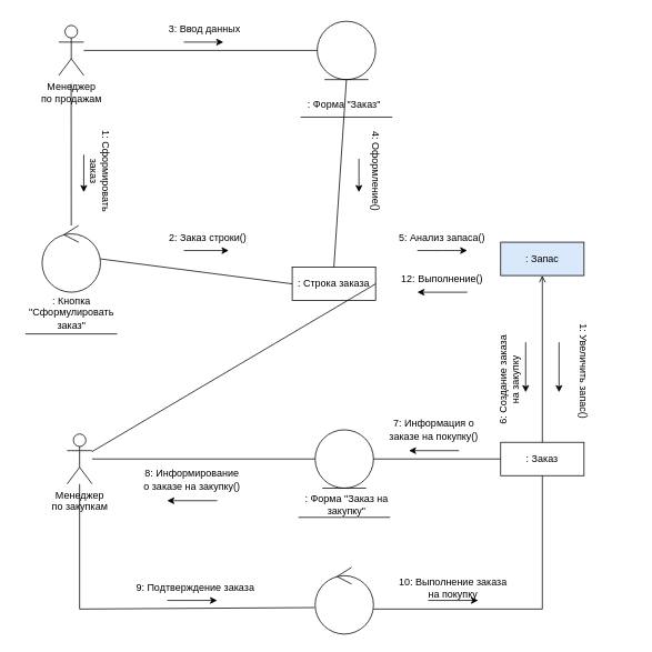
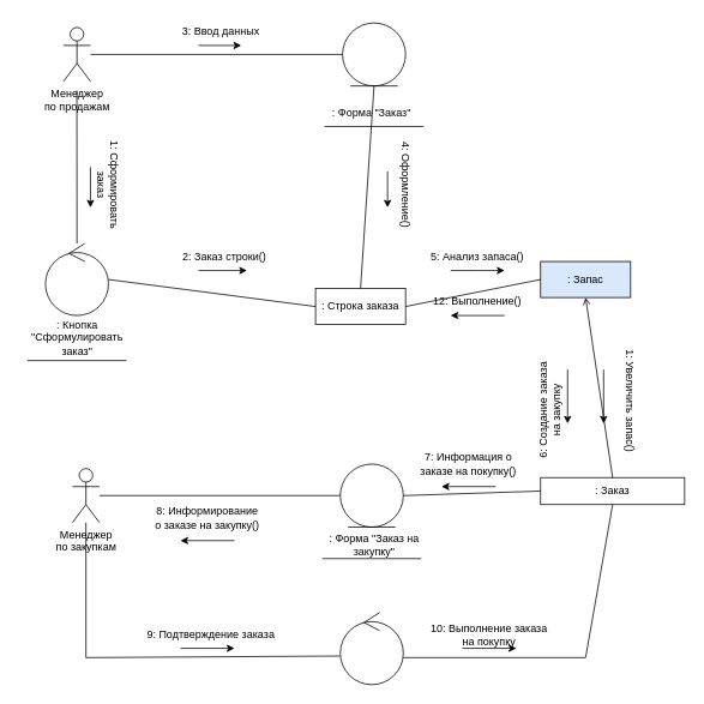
  <mxCell id="0" />
  <mxCell id="1" parent="0" />
  <mxCell id="2" value="Менеджер &lt;br&gt;по продажам" style="shape=umlActor;verticalLabelPosition=bottom;verticalAlign=top;html=1;fillColor=#FFFFFF;" vertex="1" parent="1"><mxGeometry x="70" y="30" width="30" height="60" as="geometry" /></mxCell>
  <mxCell id="3" value="" style="ellipse;shape=umlEntity;whiteSpace=wrap;html=1;fillColor=#FFFFFF;" vertex="1" parent="1"><mxGeometry x="380" y="25" width="70" height="70" as="geometry" /></mxCell>
  <mxCell id="4" value="" style="endArrow=none;html=1;rounded=0;entryX=0;entryY=0.5;entryDx=0;entryDy=0;" edge="1" parent="1" source="2" target="3"><mxGeometry width="50" height="50" relative="1" as="geometry"><mxPoint x="170" y="180" as="sourcePoint" /><mxPoint x="220" y="130" as="targetPoint" /></mxGeometry></mxCell>
  <mxCell id="5" value="" style="endArrow=classic;html=1;rounded=0;entryX=0.75;entryY=1;entryDx=0;entryDy=0;" edge="1" parent="1" target="6"><mxGeometry width="50" height="50" relative="1" as="geometry"><mxPoint x="220" y="50" as="sourcePoint" /><mxPoint x="260" y="50" as="targetPoint" /></mxGeometry></mxCell>
  <mxCell id="6" value="3: Ввод данных" style="text;html=1;strokeColor=none;fillColor=none;align=center;verticalAlign=middle;whiteSpace=wrap;rounded=0;" vertex="1" parent="1"><mxGeometry x="200" y="20" width="90" height="30" as="geometry" /></mxCell>
  <mxCell id="7" value=": Строка заказа" style="rounded=0;whiteSpace=wrap;html=1;fillColor=#FFFFFF;" vertex="1" parent="1"><mxGeometry x="350" y="320" width="100" height="40" as="geometry" /></mxCell>
  <mxCell id="8" value="" style="ellipse;shape=umlControl;whiteSpace=wrap;html=1;fillColor=#FFFFFF;" vertex="1" parent="1"><mxGeometry x="50" y="270" width="70" height="80" as="geometry" /></mxCell>
  <mxCell id="9" value="" style="endArrow=none;html=1;rounded=0;entryX=0.496;entryY=1.167;entryDx=0;entryDy=0;entryPerimeter=0;" edge="1" parent="1" source="8" target="2"><mxGeometry width="50" height="50" relative="1" as="geometry"><mxPoint x="170" y="190" as="sourcePoint" /><mxPoint x="80" y="130" as="targetPoint" /></mxGeometry></mxCell>
  <mxCell id="10" value="" style="endArrow=none;html=1;rounded=0;entryX=0;entryY=0.5;entryDx=0;entryDy=0;" edge="1" parent="1" target="7"><mxGeometry width="50" height="50" relative="1" as="geometry"><mxPoint x="120" y="310" as="sourcePoint" /><mxPoint x="130" y="210" as="targetPoint" /></mxGeometry></mxCell>
  <mxCell id="11" value="" style="endArrow=none;html=1;rounded=0;entryX=0.5;entryY=1;entryDx=0;entryDy=0;exitX=0.5;exitY=0;exitDx=0;exitDy=0;" edge="1" parent="1" source="7" target="3"><mxGeometry width="50" height="50" relative="1" as="geometry"><mxPoint x="130" y="320" as="sourcePoint" /><mxPoint x="380" y="320" as="targetPoint" /></mxGeometry></mxCell>
  <mxCell id="12" value="" style="endArrow=none;html=1;rounded=0;" edge="1" parent="1"><mxGeometry width="50" height="50" relative="1" as="geometry"><mxPoint x="360" y="140" as="sourcePoint" /><mxPoint x="470" y="140" as="targetPoint" /></mxGeometry></mxCell>
  <mxCell id="13" value=": Форма &quot;Заказ&quot;" style="text;html=1;strokeColor=none;fillColor=none;align=center;verticalAlign=middle;whiteSpace=wrap;rounded=0;" vertex="1" parent="1"><mxGeometry x="360" y="110" width="105" height="30" as="geometry" /></mxCell>
  <mxCell id="14" value="2: Заказ строки()" style="text;html=1;strokeColor=none;fillColor=none;align=center;verticalAlign=middle;whiteSpace=wrap;rounded=0;" vertex="1" parent="1"><mxGeometry x="189" y="270" width="120" height="30" as="geometry" /></mxCell>
  <mxCell id="15" value="" style="endArrow=classic;html=1;rounded=0;" edge="1" parent="1"><mxGeometry width="50" height="50" relative="1" as="geometry"><mxPoint x="430" y="190" as="sourcePoint" /><mxPoint x="430" y="230" as="targetPoint" /></mxGeometry></mxCell>
  <mxCell id="16" value="4: Оформление()" style="text;html=1;strokeColor=none;fillColor=none;align=center;verticalAlign=middle;whiteSpace=wrap;rounded=0;rotation=90;" vertex="1" parent="1"><mxGeometry x="400" y="190" width="100" height="30" as="geometry" /></mxCell>
  <mxCell id="17" value="" style="endArrow=classic;html=1;rounded=0;" edge="1" parent="1"><mxGeometry width="50" height="50" relative="1" as="geometry"><mxPoint x="100" y="185" as="sourcePoint" /><mxPoint x="100" y="230" as="targetPoint" /></mxGeometry></mxCell>
  <mxCell id="18" value="1: Cформировать заказ" style="text;html=1;strokeColor=none;fillColor=none;align=center;verticalAlign=middle;whiteSpace=wrap;rounded=0;rotation=90;" vertex="1" parent="1"><mxGeometry x="70" y="190" width="100" height="30" as="geometry" /></mxCell>
  <mxCell id="19" value="" style="endArrow=classic;html=1;rounded=0;entryX=0.707;entryY=1;entryDx=0;entryDy=0;entryPerimeter=0;" edge="1" parent="1" target="14"><mxGeometry width="50" height="50" relative="1" as="geometry"><mxPoint x="220" y="300" as="sourcePoint" /><mxPoint x="260" y="300" as="targetPoint" /></mxGeometry></mxCell>
  <mxCell id="20" value="" style="endArrow=none;html=1;rounded=0;" edge="1" parent="1"><mxGeometry width="50" height="50" relative="1" as="geometry"><mxPoint x="30" y="400" as="sourcePoint" /><mxPoint x="140" y="400" as="targetPoint" /></mxGeometry></mxCell>
  <mxCell id="21" value=": Кнопка &quot;Сформулировать заказ&quot;" style="text;html=1;strokeColor=none;fillColor=none;align=center;verticalAlign=middle;whiteSpace=wrap;rounded=0;" vertex="1" parent="1"><mxGeometry x="20.63" y="360" width="128.75" height="30" as="geometry" /></mxCell>
  <mxCell id="22" value=": Запас" style="rounded=0;whiteSpace=wrap;html=1;fillColor=#dae8fc;" vertex="1" parent="1"><mxGeometry x="600" y="290" width="100" height="40" as="geometry" /></mxCell>
- <mxCell id="23" value=": Заказ" style="rounded=0;whiteSpace=wrap;html=1;fillColor=#FFFFFF;" vertex="1" parent="1"><mxGeometry x="600" y="530" width="100" height="40" as="geometry" /></mxCell>
+ <mxCell id="23" value=": Заказ" style="rounded=0;whiteSpace=wrap;html=1;fillColor=#FFFFFF;" vertex="1" parent="1"><mxGeometry x="600" y="530" width="160" height="30" as="geometry" /></mxCell>
  <mxCell id="24" value="" style="endArrow=open;html=1;rounded=0;entryX=0.5;entryY=1;entryDx=0;entryDy=0;exitX=0.5;exitY=0;exitDx=0;exitDy=0;" edge="1" parent="1" source="23" target="22"><mxGeometry width="50" height="50" relative="1" as="geometry"><mxPoint x="450" y="490" as="sourcePoint" /><mxPoint x="500" y="440" as="targetPoint" /></mxGeometry></mxCell>
  <mxCell id="25" value="" style="endArrow=classic;html=1;rounded=0;" edge="1" parent="1"><mxGeometry width="50" height="50" relative="1" as="geometry"><mxPoint x="630" y="410" as="sourcePoint" /><mxPoint x="630" y="470" as="targetPoint" /></mxGeometry></mxCell>
  <mxCell id="26" value="6: Создание заказа на закупку" style="text;html=1;strokeColor=none;fillColor=none;align=center;verticalAlign=middle;whiteSpace=wrap;rounded=0;rotation=-90;" vertex="1" parent="1"><mxGeometry x="550" y="440" width="120" height="30" as="geometry" /></mxCell>
- <mxCell id="27" value="" style="endArrow=none;html=1;rounded=0;exitX=1;exitY=0.5;exitDx=0;exitDy=0;" edge="1" parent="1" source="7" target="38"><mxGeometry width="50" height="50" relative="1" as="geometry"><mxPoint x="450" y="480" as="sourcePoint" /><mxPoint x="500" y="430" as="targetPoint" /></mxGeometry></mxCell>
+ <mxCell id="27" value="" style="endArrow=none;html=1;rounded=0;entryX=0;entryY=0.5;entryDx=0;entryDy=0;exitX=1;exitY=0.5;exitDx=0;exitDy=0;" edge="1" parent="1" source="7" target="22"><mxGeometry width="50" height="50" relative="1" as="geometry"><mxPoint x="450" y="480" as="sourcePoint" /><mxPoint x="500" y="430" as="targetPoint" /></mxGeometry></mxCell>
  <mxCell id="28" value="" style="endArrow=classic;html=1;rounded=0;" edge="1" parent="1"><mxGeometry width="50" height="50" relative="1" as="geometry"><mxPoint x="560" y="350" as="sourcePoint" /><mxPoint x="500" y="350" as="targetPoint" /></mxGeometry></mxCell>
  <mxCell id="29" value="12: Выполнение()" style="text;html=1;strokeColor=none;fillColor=none;align=center;verticalAlign=middle;whiteSpace=wrap;rounded=0;rotation=0;" vertex="1" parent="1"><mxGeometry x="470" y="320" width="120" height="30" as="geometry" /></mxCell>
  <mxCell id="30" value="5: Анализ запаса()" style="text;html=1;strokeColor=none;fillColor=none;align=center;verticalAlign=middle;whiteSpace=wrap;rounded=0;rotation=0;" vertex="1" parent="1"><mxGeometry x="470" y="270" width="120" height="30" as="geometry" /></mxCell>
  <mxCell id="31" value="" style="endArrow=classic;html=1;rounded=0;" edge="1" parent="1"><mxGeometry width="50" height="50" relative="1" as="geometry"><mxPoint x="500" y="300" as="sourcePoint" /><mxPoint x="560" y="300" as="targetPoint" /><Array as="points"><mxPoint x="530" y="300" /></Array></mxGeometry></mxCell>
  <mxCell id="32" value="" style="endArrow=classic;html=1;rounded=0;" edge="1" parent="1"><mxGeometry width="50" height="50" relative="1" as="geometry"><mxPoint x="670" y="410" as="sourcePoint" /><mxPoint x="670" y="470" as="targetPoint" /></mxGeometry></mxCell>
  <mxCell id="33" value="1: Увеличить запас()" style="text;html=1;strokeColor=none;fillColor=none;align=center;verticalAlign=middle;whiteSpace=wrap;rounded=0;rotation=90;" vertex="1" parent="1"><mxGeometry x="640" y="430" width="120" height="30" as="geometry" /></mxCell>
  <mxCell id="34" value="" style="ellipse;shape=umlEntity;whiteSpace=wrap;html=1;fillColor=#FFFFFF;" vertex="1" parent="1"><mxGeometry x="377.5" y="515" width="70" height="70" as="geometry" /></mxCell>
  <mxCell id="35" value="7: Информация о заказе на покупку()" style="text;html=1;strokeColor=none;fillColor=none;align=center;verticalAlign=middle;whiteSpace=wrap;rounded=0;rotation=0;" vertex="1" parent="1"><mxGeometry x="460" y="500" width="120" height="30" as="geometry" /></mxCell>
  <mxCell id="36" value="" style="endArrow=classic;html=1;rounded=0;" edge="1" parent="1"><mxGeometry width="50" height="50" relative="1" as="geometry"><mxPoint x="550" y="540" as="sourcePoint" /><mxPoint x="490" y="540" as="targetPoint" /></mxGeometry></mxCell>
  <mxCell id="37" value="" style="endArrow=none;html=1;rounded=0;entryX=0;entryY=0.5;entryDx=0;entryDy=0;exitX=1;exitY=0.5;exitDx=0;exitDy=0;" edge="1" parent="1" source="34" target="23"><mxGeometry width="50" height="50" relative="1" as="geometry"><mxPoint x="450" y="510" as="sourcePoint" /><mxPoint x="500" y="460" as="targetPoint" /></mxGeometry></mxCell>
  <mxCell id="38" value="Менеджер &lt;br&gt;по закупкам" style="shape=umlActor;verticalLabelPosition=bottom;verticalAlign=top;html=1;fillColor=#FFFFFF;" vertex="1" parent="1"><mxGeometry x="80" y="520" width="30" height="60" as="geometry" /></mxCell>
  <mxCell id="39" value="" style="endArrow=none;html=1;rounded=0;exitX=0;exitY=0.5;exitDx=0;exitDy=0;" edge="1" parent="1" source="34" target="38"><mxGeometry width="50" height="50" relative="1" as="geometry"><mxPoint x="457.5" y="560" as="sourcePoint" /><mxPoint x="610" y="560" as="targetPoint" /></mxGeometry></mxCell>
  <mxCell id="40" value="" style="endArrow=classic;html=1;rounded=0;" edge="1" parent="1"><mxGeometry width="50" height="50" relative="1" as="geometry"><mxPoint x="260" y="600" as="sourcePoint" /><mxPoint x="200" y="600" as="targetPoint" /></mxGeometry></mxCell>
  <mxCell id="41" value="8: Информирование о заказе на закупку()" style="text;html=1;strokeColor=none;fillColor=none;align=center;verticalAlign=middle;whiteSpace=wrap;rounded=0;rotation=0;" vertex="1" parent="1"><mxGeometry x="170" y="560" width="120" height="30" as="geometry" /></mxCell>
  <mxCell id="42" value="" style="ellipse;shape=umlControl;whiteSpace=wrap;html=1;fillColor=#FFFFFF;" vertex="1" parent="1"><mxGeometry x="377.5" y="680" width="70" height="80" as="geometry" /></mxCell>
  <mxCell id="43" value="" style="endArrow=none;html=1;rounded=0;" edge="1" parent="1"><mxGeometry width="50" height="50" relative="1" as="geometry"><mxPoint x="447.5" y="730" as="sourcePoint" /><mxPoint x="650" y="730" as="targetPoint" /></mxGeometry></mxCell>
  <mxCell id="44" value="" style="endArrow=none;html=1;rounded=0;entryX=0.5;entryY=1;entryDx=0;entryDy=0;" edge="1" parent="1" target="23"><mxGeometry width="50" height="50" relative="1" as="geometry"><mxPoint x="650" y="730" as="sourcePoint" /><mxPoint x="420" y="650" as="targetPoint" /></mxGeometry></mxCell>
  <mxCell id="45" value="" style="endArrow=none;html=1;rounded=0;exitX=-0.008;exitY=0.603;exitDx=0;exitDy=0;exitPerimeter=0;" edge="1" parent="1" source="42"><mxGeometry width="50" height="50" relative="1" as="geometry"><mxPoint x="370" y="700" as="sourcePoint" /><mxPoint x="95" y="730" as="targetPoint" /></mxGeometry></mxCell>
  <mxCell id="46" value="" style="endArrow=none;html=1;rounded=0;" edge="1" parent="1"><mxGeometry width="50" height="50" relative="1" as="geometry"><mxPoint x="95" y="730" as="sourcePoint" /><mxPoint x="95" y="580" as="targetPoint" /></mxGeometry></mxCell>
  <mxCell id="47" value="" style="endArrow=classic;html=1;rounded=0;" edge="1" parent="1"><mxGeometry width="50" height="50" relative="1" as="geometry"><mxPoint x="200" y="719.66" as="sourcePoint" /><mxPoint x="260" y="719.66" as="targetPoint" /></mxGeometry></mxCell>
  <mxCell id="48" value="9: Подтверждение заказа" style="text;html=1;strokeColor=none;fillColor=none;align=center;verticalAlign=middle;whiteSpace=wrap;rounded=0;rotation=0;" vertex="1" parent="1"><mxGeometry x="161" y="690" width="146" height="30" as="geometry" /></mxCell>
  <mxCell id="49" value="10: Выполнение заказа на покупку" style="text;html=1;strokeColor=none;fillColor=none;align=center;verticalAlign=middle;whiteSpace=wrap;rounded=0;rotation=0;" vertex="1" parent="1"><mxGeometry x="470" y="690" width="146" height="30" as="geometry" /></mxCell>
  <mxCell id="50" value="" style="endArrow=classic;html=1;rounded=0;" edge="1" parent="1"><mxGeometry width="50" height="50" relative="1" as="geometry"><mxPoint x="513" y="719.66" as="sourcePoint" /><mxPoint x="573" y="719.66" as="targetPoint" /></mxGeometry></mxCell>
  <mxCell id="51" value=": Форма &quot;Заказ на закупку&quot;" style="text;html=1;strokeColor=none;fillColor=none;align=center;verticalAlign=middle;whiteSpace=wrap;rounded=0;" vertex="1" parent="1"><mxGeometry x="362.5" y="590" width="105" height="30" as="geometry" /></mxCell>
  <mxCell id="52" value="" style="endArrow=none;html=1;rounded=0;" edge="1" parent="1"><mxGeometry width="50" height="50" relative="1" as="geometry"><mxPoint x="357.5" y="620" as="sourcePoint" /><mxPoint x="467.5" y="620" as="targetPoint" /></mxGeometry></mxCell>
